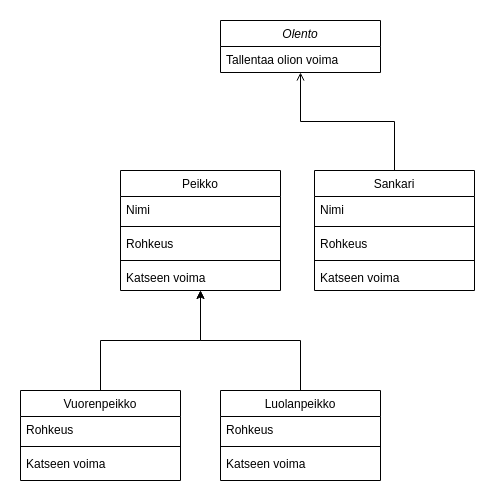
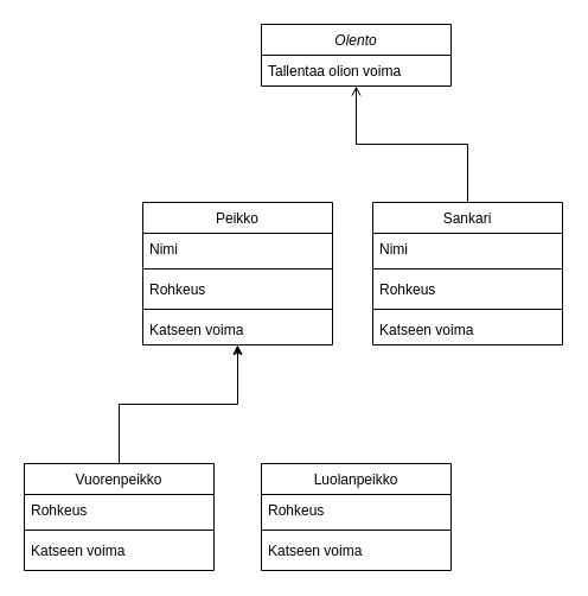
  <mxCell id="0" />
  <mxCell id="1" parent="0" />
  <mxCell id="2" value="Olento" style="swimlane;fontStyle=2;align=center;verticalAlign=top;childLayout=stackLayout;horizontal=1;startSize=26;horizontalStack=0;resizeParent=1;resizeLast=0;collapsible=1;marginBottom=0;rounded=0;shadow=0;strokeWidth=1;" parent="1" vertex="1"><mxGeometry x="220" y="20" width="160" height="52" as="geometry"><mxRectangle x="230" y="140" width="160" height="26" as="alternateBounds" /></mxGeometry></mxCell>
  <mxCell id="3" value="Tallentaa olion voima" style="text;align=left;verticalAlign=top;spacingLeft=4;spacingRight=4;overflow=hidden;rotatable=0;points=[[0,0.5],[1,0.5]];portConstraint=eastwest;" parent="2" vertex="1"><mxGeometry y="26" width="160" height="26" as="geometry" /></mxCell>
- <mxCell id="4" style="edgeStyle=orthogonalEdgeStyle;rounded=0;orthogonalLoop=1;jettySize=auto;html=1;endArrow=open;" edge="1" parent="1" source="5" target="14"><mxGeometry relative="1" as="geometry" /></mxCell>
+ <mxCell id="4" style="edgeStyle=orthogonalEdgeStyle;rounded=0;orthogonalLoop=1;jettySize=auto;html=1;" edge="1" parent="1" source="5" target="14"><mxGeometry relative="1" as="geometry" /></mxCell>
  <mxCell id="5" value="Vuorenpeikko" style="swimlane;fontStyle=0;align=center;verticalAlign=top;childLayout=stackLayout;horizontal=1;startSize=26;horizontalStack=0;resizeParent=1;resizeLast=0;collapsible=1;marginBottom=0;rounded=0;shadow=0;strokeWidth=1;" vertex="1" parent="1"><mxGeometry x="20" y="390" width="160" height="90" as="geometry"><mxRectangle x="130" y="380" width="160" height="26" as="alternateBounds" /></mxGeometry></mxCell>
  <mxCell id="6" value="Rohkeus" style="text;align=left;verticalAlign=top;spacingLeft=4;spacingRight=4;overflow=hidden;rotatable=0;points=[[0,0.5],[1,0.5]];portConstraint=eastwest;fontStyle=0" vertex="1" parent="5"><mxGeometry y="26" width="160" height="26" as="geometry" /></mxCell>
  <mxCell id="7" value="" style="line;html=1;strokeWidth=1;align=left;verticalAlign=middle;spacingTop=-1;spacingLeft=3;spacingRight=3;rotatable=0;labelPosition=right;points=[];portConstraint=eastwest;" vertex="1" parent="5"><mxGeometry y="52" width="160" height="8" as="geometry" /></mxCell>
  <mxCell id="8" value="Katseen voima" style="text;align=left;verticalAlign=top;spacingLeft=4;spacingRight=4;overflow=hidden;rotatable=0;points=[[0,0.5],[1,0.5]];portConstraint=eastwest;" vertex="1" parent="5"><mxGeometry y="60" width="160" height="26" as="geometry" /></mxCell>
- <mxCell id="9" style="edgeStyle=orthogonalEdgeStyle;rounded=0;orthogonalLoop=1;jettySize=auto;html=1;" edge="1" parent="1" source="10" target="14"><mxGeometry relative="1" as="geometry" /></mxCell>
  <mxCell id="10" value="Luolanpeikko" style="swimlane;fontStyle=0;align=center;verticalAlign=top;childLayout=stackLayout;horizontal=1;startSize=26;horizontalStack=0;resizeParent=1;resizeLast=0;collapsible=1;marginBottom=0;rounded=0;shadow=0;strokeWidth=1;" vertex="1" parent="1"><mxGeometry x="220" y="390" width="160" height="90" as="geometry"><mxRectangle x="130" y="380" width="160" height="26" as="alternateBounds" /></mxGeometry></mxCell>
  <mxCell id="11" value="Rohkeus" style="text;align=left;verticalAlign=top;spacingLeft=4;spacingRight=4;overflow=hidden;rotatable=0;points=[[0,0.5],[1,0.5]];portConstraint=eastwest;fontStyle=0" vertex="1" parent="10"><mxGeometry y="26" width="160" height="26" as="geometry" /></mxCell>
  <mxCell id="12" value="" style="line;html=1;strokeWidth=1;align=left;verticalAlign=middle;spacingTop=-1;spacingLeft=3;spacingRight=3;rotatable=0;labelPosition=right;points=[];portConstraint=eastwest;" vertex="1" parent="10"><mxGeometry y="52" width="160" height="8" as="geometry" /></mxCell>
  <mxCell id="13" value="Katseen voima" style="text;align=left;verticalAlign=top;spacingLeft=4;spacingRight=4;overflow=hidden;rotatable=0;points=[[0,0.5],[1,0.5]];portConstraint=eastwest;" vertex="1" parent="10"><mxGeometry y="60" width="160" height="26" as="geometry" /></mxCell>
  <mxCell id="14" value="Peikko" style="swimlane;fontStyle=0;align=center;verticalAlign=top;childLayout=stackLayout;horizontal=1;startSize=26;horizontalStack=0;resizeParent=1;resizeLast=0;collapsible=1;marginBottom=0;rounded=0;shadow=0;strokeWidth=1;" vertex="1" parent="1"><mxGeometry x="120" y="170" width="160" height="120" as="geometry"><mxRectangle x="130" y="380" width="160" height="26" as="alternateBounds" /></mxGeometry></mxCell>
  <mxCell id="15" value="Nimi" style="text;align=left;verticalAlign=top;spacingLeft=4;spacingRight=4;overflow=hidden;rotatable=0;points=[[0,0.5],[1,0.5]];portConstraint=eastwest;rounded=0;shadow=0;html=0;" vertex="1" parent="14"><mxGeometry y="26" width="160" height="26" as="geometry" /></mxCell>
  <mxCell id="16" value="" style="line;html=1;strokeWidth=1;align=left;verticalAlign=middle;spacingTop=-1;spacingLeft=3;spacingRight=3;rotatable=0;labelPosition=right;points=[];portConstraint=eastwest;" vertex="1" parent="14"><mxGeometry y="52" width="160" height="8" as="geometry" /></mxCell>
  <mxCell id="17" value="Rohkeus" style="text;align=left;verticalAlign=top;spacingLeft=4;spacingRight=4;overflow=hidden;rotatable=0;points=[[0,0.5],[1,0.5]];portConstraint=eastwest;fontStyle=0" vertex="1" parent="14"><mxGeometry y="60" width="160" height="26" as="geometry" /></mxCell>
  <mxCell id="18" value="" style="line;html=1;strokeWidth=1;align=left;verticalAlign=middle;spacingTop=-1;spacingLeft=3;spacingRight=3;rotatable=0;labelPosition=right;points=[];portConstraint=eastwest;" vertex="1" parent="14"><mxGeometry y="86" width="160" height="8" as="geometry" /></mxCell>
  <mxCell id="19" value="Katseen voima" style="text;align=left;verticalAlign=top;spacingLeft=4;spacingRight=4;overflow=hidden;rotatable=0;points=[[0,0.5],[1,0.5]];portConstraint=eastwest;" vertex="1" parent="14"><mxGeometry y="94" width="160" height="26" as="geometry" /></mxCell>
  <mxCell id="20" style="edgeStyle=orthogonalEdgeStyle;rounded=0;orthogonalLoop=1;jettySize=auto;html=1;endArrow=open;" edge="1" parent="1" source="21" target="2"><mxGeometry relative="1" as="geometry" /></mxCell>
  <mxCell id="21" value="Sankari" style="swimlane;fontStyle=0;align=center;verticalAlign=top;childLayout=stackLayout;horizontal=1;startSize=26;horizontalStack=0;resizeParent=1;resizeLast=0;collapsible=1;marginBottom=0;rounded=0;shadow=0;strokeWidth=1;" vertex="1" parent="1"><mxGeometry x="314" y="170" width="160" height="120" as="geometry"><mxRectangle x="130" y="380" width="160" height="26" as="alternateBounds" /></mxGeometry></mxCell>
  <mxCell id="22" value="Nimi" style="text;align=left;verticalAlign=top;spacingLeft=4;spacingRight=4;overflow=hidden;rotatable=0;points=[[0,0.5],[1,0.5]];portConstraint=eastwest;" vertex="1" parent="21"><mxGeometry y="26" width="160" height="26" as="geometry" /></mxCell>
  <mxCell id="23" value="" style="line;html=1;strokeWidth=1;align=left;verticalAlign=middle;spacingTop=-1;spacingLeft=3;spacingRight=3;rotatable=0;labelPosition=right;points=[];portConstraint=eastwest;" vertex="1" parent="21"><mxGeometry y="52" width="160" height="8" as="geometry" /></mxCell>
  <mxCell id="24" value="Rohkeus" style="text;align=left;verticalAlign=top;spacingLeft=4;spacingRight=4;overflow=hidden;rotatable=0;points=[[0,0.5],[1,0.5]];portConstraint=eastwest;fontStyle=0" vertex="1" parent="21"><mxGeometry y="60" width="160" height="26" as="geometry" /></mxCell>
  <mxCell id="25" value="" style="line;html=1;strokeWidth=1;align=left;verticalAlign=middle;spacingTop=-1;spacingLeft=3;spacingRight=3;rotatable=0;labelPosition=right;points=[];portConstraint=eastwest;" vertex="1" parent="21"><mxGeometry y="86" width="160" height="8" as="geometry" /></mxCell>
  <mxCell id="26" value="Katseen voima" style="text;align=left;verticalAlign=top;spacingLeft=4;spacingRight=4;overflow=hidden;rotatable=0;points=[[0,0.5],[1,0.5]];portConstraint=eastwest;" vertex="1" parent="21"><mxGeometry y="94" width="160" height="26" as="geometry" /></mxCell>
